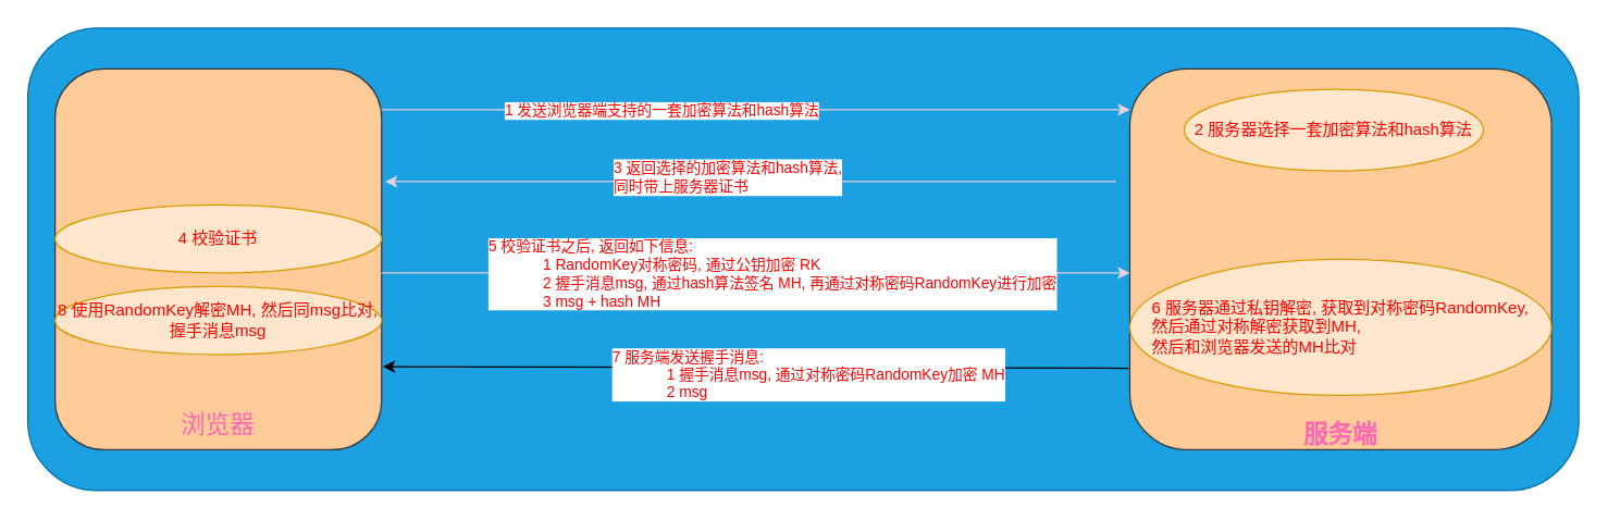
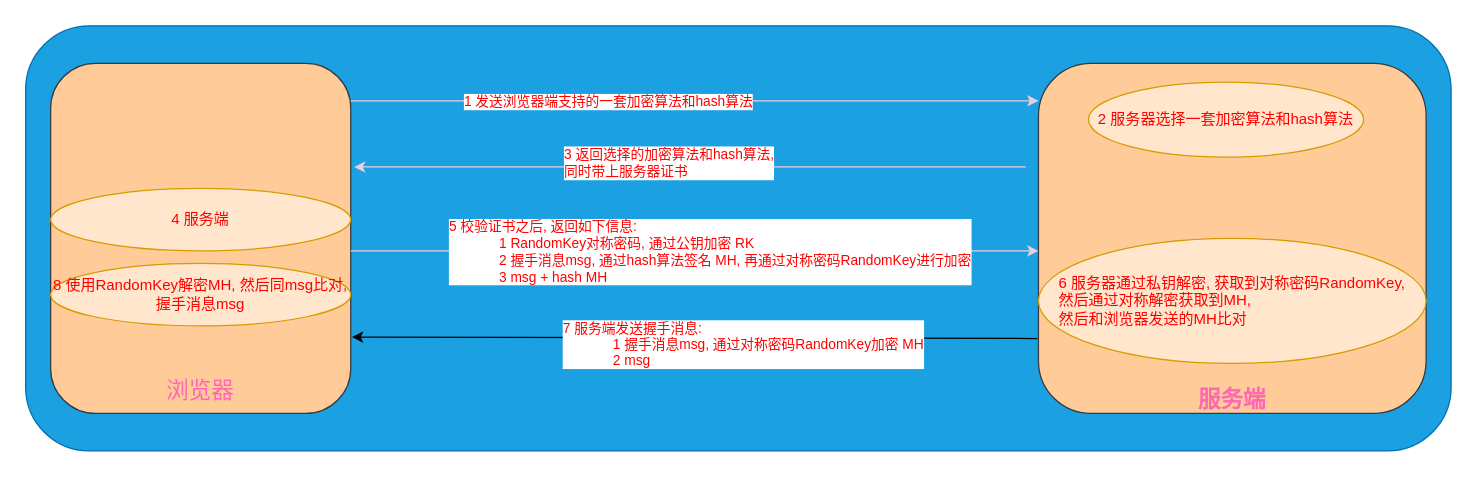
  <mxCell id="0" />
  <mxCell id="1" parent="0" />
  <mxCell id="2" value="" style="rounded=1;whiteSpace=wrap;html=1;fontSize=18;fillColor=#1ba1e2;strokeColor=#006EAF;fontColor=#ffffff;" vertex="1" parent="1"><mxGeometry x="20" y="20" width="1140" height="340" as="geometry" /></mxCell>
  <mxCell id="3" value="&lt;font color=&quot;#ff66b3&quot;&gt;&lt;br&gt;&lt;br&gt;&lt;br&gt;&lt;br&gt;&lt;br&gt;&lt;br&gt;&lt;br&gt;&lt;br&gt;&lt;br&gt;&lt;br&gt;&lt;br&gt;&lt;br&gt;&lt;br&gt;&lt;br&gt;&lt;br&gt;&lt;br&gt;&lt;br&gt;&lt;br&gt;&lt;b&gt;&lt;font style=&quot;font-size: 18px&quot;&gt;服务端&lt;/font&gt;&lt;/b&gt;&lt;/font&gt;" style="rounded=1;whiteSpace=wrap;html=1;fillColor=#ffcc99;strokeColor=#36393d;" vertex="1" parent="1"><mxGeometry x="830" y="50" width="310" height="280" as="geometry" /></mxCell>
  <mxCell id="4" value="" style="edgeStyle=orthogonalEdgeStyle;rounded=0;orthogonalLoop=1;jettySize=auto;html=1;fontColor=#FF0000;strokeColor=#E6D0DE;" edge="1" parent="1" source="6" target="3"><mxGeometry relative="1" as="geometry"><Array as="points"><mxPoint x="440" y="80" /><mxPoint x="440" y="80" /></Array></mxGeometry></mxCell>
  <mxCell id="5" value="1 发送浏览器端支持的一套加密算法和hash算法" style="edgeLabel;html=1;align=center;verticalAlign=middle;resizable=0;points=[];fontColor=#FF0000;" vertex="1" connectable="0" parent="4"><mxGeometry x="0.012" y="-1" relative="1" as="geometry"><mxPoint x="-73" y="-1" as="offset" /></mxGeometry></mxCell>
  <mxCell id="6" value="&lt;font color=&quot;#ff66b3&quot;&gt;&lt;br&gt;&lt;br&gt;&lt;br&gt;&lt;br&gt;&lt;br&gt;&lt;br&gt;&lt;br&gt;&lt;br&gt;&lt;br&gt;&lt;br&gt;&lt;br&gt;&lt;br&gt;&lt;br&gt;&lt;br&gt;&lt;br&gt;&lt;br&gt;&lt;br&gt;&lt;font style=&quot;font-size: 18px&quot;&gt;浏览器&lt;/font&gt;&lt;/font&gt;" style="rounded=1;whiteSpace=wrap;html=1;fillColor=#ffcc99;strokeColor=#36393d;" vertex="1" parent="1"><mxGeometry x="40" y="50" width="240" height="280" as="geometry" /></mxCell>
  <mxCell id="7" value="" style="endArrow=classic;html=1;rounded=0;fontColor=#FF0000;exitX=-0.033;exitY=0.296;exitDx=0;exitDy=0;exitPerimeter=0;entryX=1.011;entryY=0.296;entryDx=0;entryDy=0;entryPerimeter=0;fillColor=#e1d5e7;strokeColor=#E6D0DE;" edge="1" parent="1" source="3" target="6"><mxGeometry width="50" height="50" relative="1" as="geometry"><mxPoint x="510" y="120" as="sourcePoint" /><mxPoint x="560" y="70" as="targetPoint" /></mxGeometry></mxCell>
  <mxCell id="8" value="3 返回选择的加密算法和hash算法,&lt;br&gt;同时带上服务器证书" style="edgeLabel;html=1;align=left;verticalAlign=middle;resizable=0;points=[];fontColor=#FF0000;" vertex="1" connectable="0" parent="7"><mxGeometry x="0.123" y="3" relative="1" as="geometry"><mxPoint x="-69" y="-6" as="offset" /></mxGeometry></mxCell>
  <mxCell id="9" value="" style="edgeStyle=orthogonalEdgeStyle;rounded=0;orthogonalLoop=1;jettySize=auto;html=1;fontColor=#FF0000;strokeColor=#E6D0DE;" edge="1" parent="1" source="6" target="3"><mxGeometry relative="1" as="geometry"><mxPoint x="270" y="80" as="sourcePoint" /><mxPoint x="610" y="80" as="targetPoint" /><Array as="points"><mxPoint x="340" y="200" /><mxPoint x="340" y="200" /></Array></mxGeometry></mxCell>
  <mxCell id="10" value="5 校验证书之后, 返回如下信息:&lt;br&gt;&lt;blockquote style=&quot;margin: 0 0 0 40px ; border: none ; padding: 0px&quot;&gt;1 RandomKey对称密码, 通过公钥加密 RK&lt;br&gt;2 握手消息msg, 通过hash算法签名 MH, 再通过对称密码RandomKey进行加密&lt;br&gt;3 msg + hash MH&lt;/blockquote&gt;" style="edgeLabel;html=1;align=left;verticalAlign=middle;resizable=0;points=[];fontColor=#FF0000;" vertex="1" connectable="0" parent="9"><mxGeometry x="-0.335" y="-3" relative="1" as="geometry"><mxPoint x="-106" y="-3" as="offset" /></mxGeometry></mxCell>
  <mxCell id="11" value="" style="endArrow=classic;html=1;rounded=0;fontColor=#FF0000;exitX=-0.003;exitY=0.786;exitDx=0;exitDy=0;exitPerimeter=0;entryX=1.004;entryY=0.782;entryDx=0;entryDy=0;entryPerimeter=0;" edge="1" parent="1" source="3" target="6"><mxGeometry width="50" height="50" relative="1" as="geometry"><mxPoint x="510" y="110" as="sourcePoint" /><mxPoint x="560" y="60" as="targetPoint" /></mxGeometry></mxCell>
  <mxCell id="12" value="&lt;div&gt;7 服务端发送握手消息:&lt;/div&gt;&lt;blockquote style=&quot;margin: 0 0 0 40px ; border: none ; padding: 0px&quot;&gt;1 握手消息msg, 通过对称密码RandomKey加密 MH&lt;br&gt;2 msg&lt;/blockquote&gt;" style="edgeLabel;html=1;align=left;verticalAlign=middle;resizable=0;points=[];fontColor=#FF0000;" vertex="1" connectable="0" parent="11"><mxGeometry x="0.195" y="1" relative="1" as="geometry"><mxPoint x="-54" y="4" as="offset" /></mxGeometry></mxCell>
  <mxCell id="13" value="&lt;font color=&quot;#ff0000&quot;&gt;2 服务器选择一套加密算法和hash算法&lt;/font&gt;" style="ellipse;whiteSpace=wrap;html=1;fillColor=#ffe6cc;strokeColor=#d79b00;" vertex="1" parent="1"><mxGeometry x="870" y="65" width="220" height="60" as="geometry" /></mxCell>
  <mxCell id="14" value="&lt;font color=&quot;#ff0000&quot;&gt;6 服务器通过私钥解密, 获取到对称密码RandomKey, &lt;br&gt;&lt;div style=&quot;text-align: left&quot;&gt;&lt;span&gt;然后通过对称解密获取到MH,&lt;/span&gt;&lt;/div&gt;&lt;div style=&quot;text-align: left&quot;&gt;&lt;span&gt;然后和浏览器发送的MH比对&lt;/span&gt;&lt;/div&gt;&lt;/font&gt;" style="ellipse;whiteSpace=wrap;html=1;fillColor=#ffe6cc;strokeColor=#d79b00;" vertex="1" parent="1"><mxGeometry x="830" y="190" width="310" height="100" as="geometry" /></mxCell>
- <mxCell id="15" value="&lt;font color=&quot;#ff0000&quot;&gt;4 校验证书&lt;/font&gt;" style="ellipse;whiteSpace=wrap;html=1;fillColor=#ffe6cc;strokeColor=#d79b00;" vertex="1" parent="1"><mxGeometry x="40" y="150" width="240" height="50" as="geometry" /></mxCell>
+ <mxCell id="15" value="&lt;font color=&quot;#ff0000&quot;&gt;4 服务端&lt;/font&gt;" style="ellipse;whiteSpace=wrap;html=1;fillColor=#ffe6cc;strokeColor=#d79b00;" vertex="1" parent="1"><mxGeometry x="40" y="150" width="240" height="50" as="geometry" /></mxCell>
  <mxCell id="16" value="&lt;font color=&quot;#ff0000&quot;&gt;8 使用RandomKey解密MH, 然后同msg比对, 握手消息msg&lt;/font&gt;" style="ellipse;whiteSpace=wrap;html=1;fillColor=#ffe6cc;strokeColor=#d79b00;" vertex="1" parent="1"><mxGeometry x="40" y="210" width="240" height="50" as="geometry" /></mxCell>
